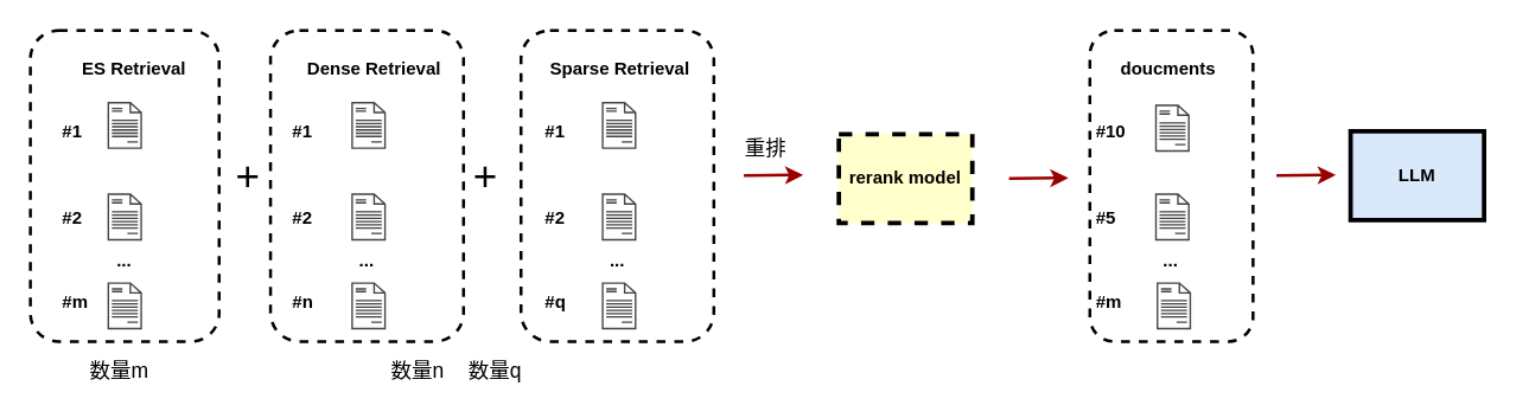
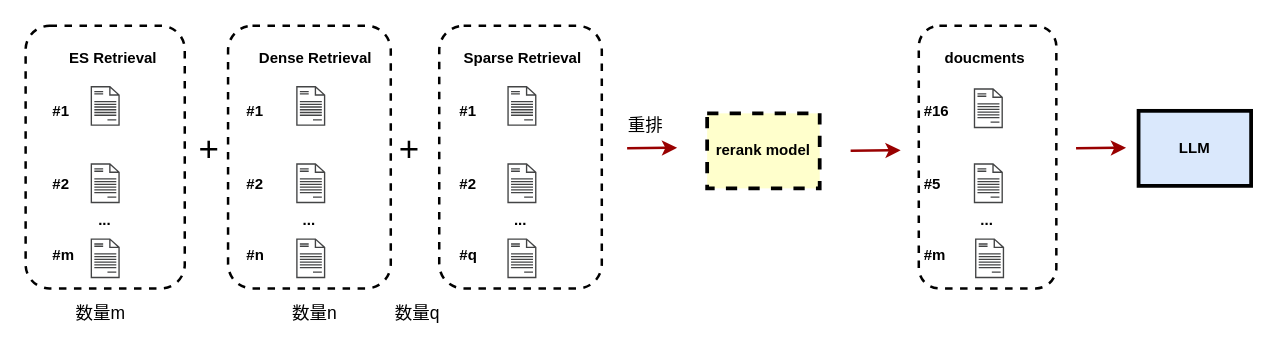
  <mxCell id="0" />
  <mxCell id="1" parent="0" />
  <mxCell id="2" value="&lt;div style=&quot;&quot;&gt;&lt;b style=&quot;background-color: initial;&quot;&gt;&amp;nbsp; &amp;nbsp; ES Retrieval&lt;/b&gt;&lt;/div&gt;&lt;div&gt;&lt;b&gt;&lt;br&gt;&lt;/b&gt;&lt;div&gt;&lt;b style=&quot;background-color: initial;&quot;&gt;&lt;br&gt;&lt;/b&gt;&lt;/div&gt;&lt;div style=&quot;text-align: left;&quot;&gt;&lt;b style=&quot;background-color: initial;&quot;&gt;#1&lt;/b&gt;&lt;br&gt;&lt;/div&gt;&lt;div style=&quot;text-align: left;&quot;&gt;&lt;b style=&quot;background-color: initial;&quot;&gt;&lt;br&gt;&lt;/b&gt;&lt;/div&gt;&lt;div style=&quot;text-align: left;&quot;&gt;&lt;b style=&quot;background-color: initial;&quot;&gt;&lt;br&gt;&lt;/b&gt;&lt;/div&gt;&lt;div&gt;&lt;b&gt;&lt;br&gt;&lt;/b&gt;&lt;/div&gt;&lt;div style=&quot;text-align: left;&quot;&gt;&lt;b&gt;#2&lt;/b&gt;&lt;/div&gt;&lt;div&gt;&lt;b&gt;&lt;br&gt;&lt;/b&gt;&lt;/div&gt;&lt;div&gt;&lt;b&gt;...&lt;/b&gt;&lt;/div&gt;&lt;div&gt;&lt;b&gt;&lt;br&gt;&lt;/b&gt;&lt;/div&gt;&lt;div style=&quot;text-align: left;&quot;&gt;&lt;b&gt;#m&lt;/b&gt;&lt;/div&gt;&lt;/div&gt;" style="rounded=1;whiteSpace=wrap;html=1;strokeWidth=2;dashed=1;align=center;" vertex="1" parent="1"><mxGeometry x="20" y="20" width="127.25" height="210" as="geometry" /></mxCell>
  <mxCell id="3" value="" style="sketch=0;pointerEvents=1;shadow=0;dashed=0;html=1;strokeColor=none;fillColor=#434445;aspect=fixed;labelPosition=center;verticalLabelPosition=bottom;verticalAlign=top;align=center;outlineConnect=0;shape=mxgraph.vvd.document;" vertex="1" parent="1"><mxGeometry x="72" y="68.15" width="23.25" height="31.85" as="geometry" /></mxCell>
  <mxCell id="4" value="" style="sketch=0;pointerEvents=1;shadow=0;dashed=0;html=1;strokeColor=none;fillColor=#434445;aspect=fixed;labelPosition=center;verticalLabelPosition=bottom;verticalAlign=top;align=center;outlineConnect=0;shape=mxgraph.vvd.document;" vertex="1" parent="1"><mxGeometry x="72" y="130" width="23.25" height="31.85" as="geometry" /></mxCell>
  <mxCell id="5" value="" style="sketch=0;pointerEvents=1;shadow=0;dashed=0;html=1;strokeColor=none;fillColor=#434445;aspect=fixed;labelPosition=center;verticalLabelPosition=bottom;verticalAlign=top;align=center;outlineConnect=0;shape=mxgraph.vvd.document;" vertex="1" parent="1"><mxGeometry x="72" y="190" width="23.25" height="31.85" as="geometry" /></mxCell>
  <mxCell id="6" value="&lt;div style=&quot;&quot;&gt;&lt;b style=&quot;background-color: initial;&quot;&gt;&amp;nbsp; &amp;nbsp;Dense Retrieval&lt;/b&gt;&lt;/div&gt;&lt;div&gt;&lt;b&gt;&lt;br&gt;&lt;/b&gt;&lt;div&gt;&lt;b style=&quot;background-color: initial;&quot;&gt;&lt;br&gt;&lt;/b&gt;&lt;/div&gt;&lt;div style=&quot;text-align: left;&quot;&gt;&lt;b style=&quot;background-color: initial;&quot;&gt;#1&lt;/b&gt;&lt;br&gt;&lt;/div&gt;&lt;div style=&quot;text-align: left;&quot;&gt;&lt;b style=&quot;background-color: initial;&quot;&gt;&lt;br&gt;&lt;/b&gt;&lt;/div&gt;&lt;div style=&quot;text-align: left;&quot;&gt;&lt;b style=&quot;background-color: initial;&quot;&gt;&lt;br&gt;&lt;/b&gt;&lt;/div&gt;&lt;div&gt;&lt;b&gt;&lt;br&gt;&lt;/b&gt;&lt;/div&gt;&lt;div style=&quot;text-align: left;&quot;&gt;&lt;b&gt;#2&lt;/b&gt;&lt;/div&gt;&lt;div&gt;&lt;b&gt;&lt;br&gt;&lt;/b&gt;&lt;/div&gt;&lt;div&gt;&lt;b&gt;...&lt;/b&gt;&lt;/div&gt;&lt;div&gt;&lt;b&gt;&lt;br&gt;&lt;/b&gt;&lt;/div&gt;&lt;div style=&quot;text-align: left;&quot;&gt;&lt;b&gt;#n&lt;/b&gt;&lt;/div&gt;&lt;/div&gt;" style="rounded=1;whiteSpace=wrap;html=1;strokeWidth=2;dashed=1;align=center;" vertex="1" parent="1"><mxGeometry x="181.88" y="20" width="130.12" height="210" as="geometry" /></mxCell>
  <mxCell id="7" value="" style="sketch=0;pointerEvents=1;shadow=0;dashed=0;html=1;strokeColor=none;fillColor=#434445;aspect=fixed;labelPosition=center;verticalLabelPosition=bottom;verticalAlign=top;align=center;outlineConnect=0;shape=mxgraph.vvd.document;" vertex="1" parent="1"><mxGeometry x="236.37" y="68.15" width="23.25" height="31.85" as="geometry" /></mxCell>
  <mxCell id="8" value="" style="sketch=0;pointerEvents=1;shadow=0;dashed=0;html=1;strokeColor=none;fillColor=#434445;aspect=fixed;labelPosition=center;verticalLabelPosition=bottom;verticalAlign=top;align=center;outlineConnect=0;shape=mxgraph.vvd.document;" vertex="1" parent="1"><mxGeometry x="236.37" y="130" width="23.25" height="31.85" as="geometry" /></mxCell>
  <mxCell id="9" value="" style="sketch=0;pointerEvents=1;shadow=0;dashed=0;html=1;strokeColor=none;fillColor=#434445;aspect=fixed;labelPosition=center;verticalLabelPosition=bottom;verticalAlign=top;align=center;outlineConnect=0;shape=mxgraph.vvd.document;" vertex="1" parent="1"><mxGeometry x="236.37" y="190" width="23.25" height="31.85" as="geometry" /></mxCell>
  <mxCell id="10" value="&lt;div style=&quot;&quot;&gt;&lt;b style=&quot;background-color: initial;&quot;&gt;&amp;nbsp;Sparse Retrieval&lt;/b&gt;&lt;/div&gt;&lt;div&gt;&lt;b&gt;&lt;br&gt;&lt;/b&gt;&lt;div&gt;&lt;b style=&quot;background-color: initial;&quot;&gt;&lt;br&gt;&lt;/b&gt;&lt;/div&gt;&lt;div style=&quot;text-align: left;&quot;&gt;&lt;b style=&quot;background-color: initial;&quot;&gt;#1&lt;/b&gt;&lt;br&gt;&lt;/div&gt;&lt;div style=&quot;text-align: left;&quot;&gt;&lt;b style=&quot;background-color: initial;&quot;&gt;&lt;br&gt;&lt;/b&gt;&lt;/div&gt;&lt;div style=&quot;text-align: left;&quot;&gt;&lt;b style=&quot;background-color: initial;&quot;&gt;&lt;br&gt;&lt;/b&gt;&lt;/div&gt;&lt;div&gt;&lt;b&gt;&lt;br&gt;&lt;/b&gt;&lt;/div&gt;&lt;div style=&quot;text-align: left;&quot;&gt;&lt;b&gt;#2&lt;/b&gt;&lt;/div&gt;&lt;div&gt;&lt;b&gt;&lt;br&gt;&lt;/b&gt;&lt;/div&gt;&lt;div&gt;&lt;b&gt;...&lt;/b&gt;&lt;/div&gt;&lt;div&gt;&lt;b&gt;&lt;br&gt;&lt;/b&gt;&lt;/div&gt;&lt;div style=&quot;text-align: left;&quot;&gt;&lt;b&gt;#q&lt;/b&gt;&lt;/div&gt;&lt;/div&gt;" style="rounded=1;whiteSpace=wrap;html=1;strokeWidth=2;dashed=1;align=center;" vertex="1" parent="1"><mxGeometry x="350.75" y="20" width="130" height="210" as="geometry" /></mxCell>
  <mxCell id="11" value="" style="sketch=0;pointerEvents=1;shadow=0;dashed=0;html=1;strokeColor=none;fillColor=#434445;aspect=fixed;labelPosition=center;verticalLabelPosition=bottom;verticalAlign=top;align=center;outlineConnect=0;shape=mxgraph.vvd.document;" vertex="1" parent="1"><mxGeometry x="405.24" y="68.15" width="23.25" height="31.85" as="geometry" /></mxCell>
  <mxCell id="12" value="" style="sketch=0;pointerEvents=1;shadow=0;dashed=0;html=1;strokeColor=none;fillColor=#434445;aspect=fixed;labelPosition=center;verticalLabelPosition=bottom;verticalAlign=top;align=center;outlineConnect=0;shape=mxgraph.vvd.document;" vertex="1" parent="1"><mxGeometry x="405.24" y="130" width="23.25" height="31.85" as="geometry" /></mxCell>
  <mxCell id="13" value="" style="sketch=0;pointerEvents=1;shadow=0;dashed=0;html=1;strokeColor=none;fillColor=#434445;aspect=fixed;labelPosition=center;verticalLabelPosition=bottom;verticalAlign=top;align=center;outlineConnect=0;shape=mxgraph.vvd.document;" vertex="1" parent="1"><mxGeometry x="405.24" y="190" width="23.25" height="31.85" as="geometry" /></mxCell>
  <mxCell id="14" value="数量m" style="text;spacingTop=-5;align=center;strokeWidth=3;fontSize=14;" vertex="1" parent="1"><mxGeometry x="65.25" y="240" width="30" height="20" as="geometry" /></mxCell>
- <mxCell id="15" value="数量n" style="text;spacingTop=-5;align=center;strokeWidth=3;fontSize=14;" vertex="1" parent="1"><mxGeometry x="266.37" y="240" width="30" height="20" as="geometry" /></mxCell>
+ <mxCell id="15" value="数量n" style="text;spacingTop=-5;align=center;strokeWidth=3;fontSize=14;" vertex="1" parent="1"><mxGeometry x="236.37" y="240" width="30" height="20" as="geometry" /></mxCell>
  <mxCell id="16" value="数量q" style="text;spacingTop=-5;align=center;strokeWidth=3;fontSize=14;" vertex="1" parent="1"><mxGeometry x="318.49" y="240" width="30" height="20" as="geometry" /></mxCell>
  <mxCell id="17" value="+" style="text;spacingTop=-5;align=center;strokeWidth=3;fontSize=28;" vertex="1" parent="1"><mxGeometry x="151.88" y="100" width="30" height="36" as="geometry" /></mxCell>
  <mxCell id="18" value="+" style="text;spacingTop=-5;align=center;strokeWidth=3;fontSize=28;" vertex="1" parent="1"><mxGeometry x="312" y="100" width="30" height="36" as="geometry" /></mxCell>
  <mxCell id="19" value="" style="edgeStyle=none;noEdgeStyle=1;strokeColor=#990000;strokeWidth=2;" edge="1" parent="1"><mxGeometry width="100" height="100" relative="1" as="geometry"><mxPoint x="501" y="118" as="sourcePoint" /><mxPoint x="541" y="117.5" as="targetPoint" /></mxGeometry></mxCell>
  <mxCell id="20" value="rerank model" style="whiteSpace=wrap;align=center;verticalAlign=middle;fontStyle=1;strokeWidth=3;fillColor=#FFFFCC;dashed=1;" vertex="1" parent="1"><mxGeometry x="565" y="90" width="90" height="60" as="geometry" /></mxCell>
  <mxCell id="21" value="重排" style="text;spacingTop=-5;align=center;strokeWidth=3;fontSize=14;" vertex="1" parent="1"><mxGeometry x="501" y="90" width="30" height="20" as="geometry" /></mxCell>
- <mxCell id="22" value="&lt;div style=&quot;&quot;&gt;&lt;b style=&quot;background-color: initial;&quot;&gt;&amp;nbsp; &amp;nbsp; &amp;nbsp;doucments&amp;nbsp; &amp;nbsp; &amp;nbsp;&amp;nbsp;&lt;/b&gt;&lt;/div&gt;&lt;div&gt;&lt;b&gt;&lt;br&gt;&lt;/b&gt;&lt;div&gt;&lt;b style=&quot;background-color: initial;&quot;&gt;&lt;br&gt;&lt;/b&gt;&lt;/div&gt;&lt;div style=&quot;text-align: left;&quot;&gt;&lt;b style=&quot;background-color: initial;&quot;&gt;#10&lt;/b&gt;&lt;br&gt;&lt;/div&gt;&lt;div style=&quot;text-align: left;&quot;&gt;&lt;b style=&quot;background-color: initial;&quot;&gt;&lt;br&gt;&lt;/b&gt;&lt;/div&gt;&lt;div style=&quot;text-align: left;&quot;&gt;&lt;b style=&quot;background-color: initial;&quot;&gt;&lt;br&gt;&lt;/b&gt;&lt;/div&gt;&lt;div&gt;&lt;b&gt;&lt;br&gt;&lt;/b&gt;&lt;/div&gt;&lt;div style=&quot;text-align: left;&quot;&gt;&lt;b&gt;#5&lt;/b&gt;&lt;/div&gt;&lt;div&gt;&lt;b&gt;&lt;br&gt;&lt;/b&gt;&lt;/div&gt;&lt;div&gt;&lt;b&gt;...&lt;/b&gt;&lt;/div&gt;&lt;div&gt;&lt;b&gt;&lt;br&gt;&lt;/b&gt;&lt;/div&gt;&lt;div style=&quot;text-align: left;&quot;&gt;&lt;b&gt;#m&lt;/b&gt;&lt;/div&gt;&lt;/div&gt;" style="rounded=1;whiteSpace=wrap;html=1;strokeWidth=2;dashed=1;align=center;" vertex="1" parent="1"><mxGeometry x="734.24" y="20" width="110" height="210" as="geometry" /></mxCell>
+ <mxCell id="22" value="&lt;div style=&quot;&quot;&gt;&lt;b style=&quot;background-color: initial;&quot;&gt;&amp;nbsp; &amp;nbsp; &amp;nbsp;doucments&amp;nbsp; &amp;nbsp; &amp;nbsp;&amp;nbsp;&lt;/b&gt;&lt;/div&gt;&lt;div&gt;&lt;b&gt;&lt;br&gt;&lt;/b&gt;&lt;div&gt;&lt;b style=&quot;background-color: initial;&quot;&gt;&lt;br&gt;&lt;/b&gt;&lt;/div&gt;&lt;div style=&quot;text-align: left;&quot;&gt;&lt;b style=&quot;background-color: initial;&quot;&gt;#16&lt;/b&gt;&lt;br&gt;&lt;/div&gt;&lt;div style=&quot;text-align: left;&quot;&gt;&lt;b style=&quot;background-color: initial;&quot;&gt;&lt;br&gt;&lt;/b&gt;&lt;/div&gt;&lt;div style=&quot;text-align: left;&quot;&gt;&lt;b style=&quot;background-color: initial;&quot;&gt;&lt;br&gt;&lt;/b&gt;&lt;/div&gt;&lt;div&gt;&lt;b&gt;&lt;br&gt;&lt;/b&gt;&lt;/div&gt;&lt;div style=&quot;text-align: left;&quot;&gt;&lt;b&gt;#5&lt;/b&gt;&lt;/div&gt;&lt;div&gt;&lt;b&gt;&lt;br&gt;&lt;/b&gt;&lt;/div&gt;&lt;div&gt;&lt;b&gt;...&lt;/b&gt;&lt;/div&gt;&lt;div&gt;&lt;b&gt;&lt;br&gt;&lt;/b&gt;&lt;/div&gt;&lt;div style=&quot;text-align: left;&quot;&gt;&lt;b&gt;#m&lt;/b&gt;&lt;/div&gt;&lt;/div&gt;" style="rounded=1;whiteSpace=wrap;html=1;strokeWidth=2;dashed=1;align=center;" vertex="1" parent="1"><mxGeometry x="734.24" y="20" width="110" height="210" as="geometry" /></mxCell>
  <mxCell id="23" value="" style="sketch=0;pointerEvents=1;shadow=0;dashed=0;html=1;strokeColor=none;fillColor=#434445;aspect=fixed;labelPosition=center;verticalLabelPosition=bottom;verticalAlign=top;align=center;outlineConnect=0;shape=mxgraph.vvd.document;" vertex="1" parent="1"><mxGeometry x="778.24" y="70" width="23.25" height="31.85" as="geometry" /></mxCell>
  <mxCell id="24" value="" style="sketch=0;pointerEvents=1;shadow=0;dashed=0;html=1;strokeColor=none;fillColor=#434445;aspect=fixed;labelPosition=center;verticalLabelPosition=bottom;verticalAlign=top;align=center;outlineConnect=0;shape=mxgraph.vvd.document;" vertex="1" parent="1"><mxGeometry x="778.24" y="130" width="23.25" height="31.85" as="geometry" /></mxCell>
  <mxCell id="25" value="" style="sketch=0;pointerEvents=1;shadow=0;dashed=0;html=1;strokeColor=none;fillColor=#434445;aspect=fixed;labelPosition=center;verticalLabelPosition=bottom;verticalAlign=top;align=center;outlineConnect=0;shape=mxgraph.vvd.document;" vertex="1" parent="1"><mxGeometry x="779.24" y="190" width="23.25" height="31.85" as="geometry" /></mxCell>
  <mxCell id="26" value="" style="edgeStyle=none;noEdgeStyle=1;strokeColor=#990000;strokeWidth=2;" edge="1" parent="1"><mxGeometry width="100" height="100" relative="1" as="geometry"><mxPoint x="679.75" y="120" as="sourcePoint" /><mxPoint x="719.75" y="119.5" as="targetPoint" /></mxGeometry></mxCell>
  <mxCell id="27" value="LLM" style="whiteSpace=wrap;align=center;verticalAlign=middle;fontStyle=1;strokeWidth=3;fillColor=#dae8fc;" vertex="1" parent="1"><mxGeometry x="910" y="88" width="90" height="60" as="geometry" /></mxCell>
  <mxCell id="28" value="" style="edgeStyle=none;noEdgeStyle=1;strokeColor=#990000;strokeWidth=2;" edge="1" parent="1"><mxGeometry width="100" height="100" relative="1" as="geometry"><mxPoint x="860" y="118" as="sourcePoint" /><mxPoint x="900" y="117.5" as="targetPoint" /></mxGeometry></mxCell>
